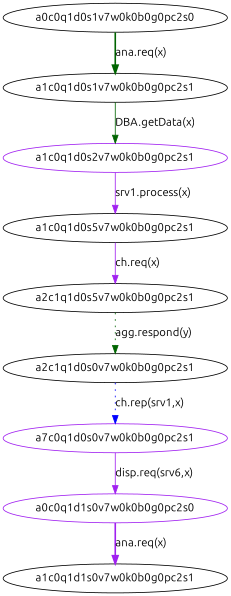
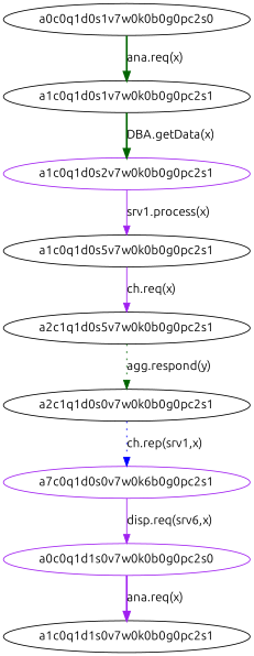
  digraph {
    fontname=Ubuntu
    node [color=black fontname=Ubuntu]
    edge [color=purple fontname=Ubuntu style=solid]
    a2c1q1d0s5v7w0k0b0g0pc2s1
    a2c1q1d0s0v7w0k0b0g0pc2s1
-   a7c0q1d0s0v7w0k0b0g0pc2s1 [color=purple]
+   a7c0q1d0s0v7w0k0b0g0pc2s1 [color=purple label=a7c0q1d0s0v7w0k6b0g0pc2s1]
    a0c0q1d1s0v7w0k0b0g0pc2s0 [color=purple]
    a1c0q1d1s0v7w0k0b0g0pc2s1
    a1c0q1d0s2v7w0k0b0g0pc2s1 [color=purple]
    a1c0q1d0s5v7w0k0b0g0pc2s1
    a1c0q1d0s1v7w0k0b0g0pc2s1
    a0c0q1d0s1v7w0k0b0g0pc2s0
    a2c1q1d0s5v7w0k0b0g0pc2s1 -> a2c1q1d0s0v7w0k0b0g0pc2s1 [color=darkgreen label="agg.respond(y)" style=dotted]
    a2c1q1d0s0v7w0k0b0g0pc2s1 -> a7c0q1d0s0v7w0k0b0g0pc2s1 [color=blue label="ch.rep(srv1,x)" style=dotted]
    a7c0q1d0s0v7w0k0b0g0pc2s1 -> a0c0q1d1s0v7w0k0b0g0pc2s0 [label="disp.req(srv6,x)"]
    a0c0q1d1s0v7w0k0b0g0pc2s0 -> a1c0q1d1s0v7w0k0b0g0pc2s1 [label="ana.req(x)" style=bold]
    a1c0q1d0s2v7w0k0b0g0pc2s1 -> a1c0q1d0s5v7w0k0b0g0pc2s1 [label="srv1.process(x)"]
    a1c0q1d0s5v7w0k0b0g0pc2s1 -> a2c1q1d0s5v7w0k0b0g0pc2s1 [label="ch.req(x)"]
-   a1c0q1d0s1v7w0k0b0g0pc2s1 -> a1c0q1d0s2v7w0k0b0g0pc2s1 [color=darkgreen label="DBA.getData(x)"]
+   a1c0q1d0s1v7w0k0b0g0pc2s1 -> a1c0q1d0s2v7w0k0b0g0pc2s1 [color=darkgreen label="DBA.getData(x)" style=bold]
    a0c0q1d0s1v7w0k0b0g0pc2s0 -> a1c0q1d0s1v7w0k0b0g0pc2s1 [color=darkgreen label="ana.req(x)" style=bold]
  }
